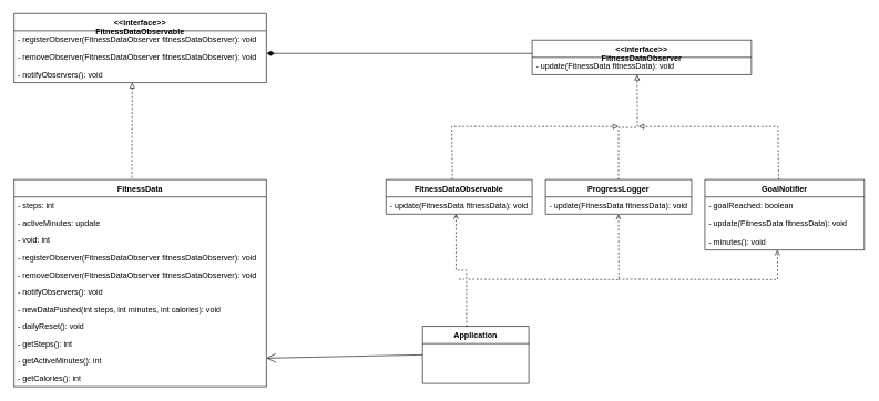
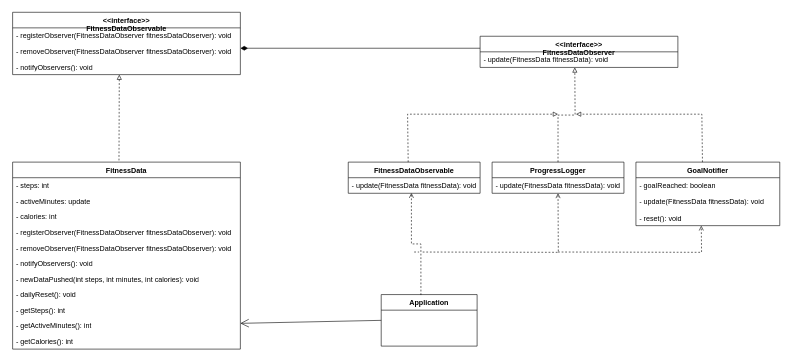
  <mxCell id="0" />
  <mxCell id="1" parent="0" />
  <mxCell id="2" value="FitnessDataObservable" style="swimlane;fontStyle=1;align=center;verticalAlign=top;childLayout=stackLayout;horizontal=1;startSize=26;horizontalStack=0;resizeParent=1;resizeParentMax=0;resizeLast=0;collapsible=1;marginBottom=0;whiteSpace=wrap;html=1;" parent="1" vertex="1"><mxGeometry x="580" y="270" width="220" height="52" as="geometry" /></mxCell>
  <mxCell id="3" value="- update(FitnessData fitnessData): void" style="text;strokeColor=none;fillColor=none;align=left;verticalAlign=top;spacingLeft=4;spacingRight=4;overflow=hidden;rotatable=0;points=[[0,0.5],[1,0.5]];portConstraint=eastwest;whiteSpace=wrap;html=1;" parent="2" vertex="1"><mxGeometry y="26" width="220" height="26" as="geometry" /></mxCell>
  <mxCell id="4" value="ProgressLogger" style="swimlane;fontStyle=1;align=center;verticalAlign=top;childLayout=stackLayout;horizontal=1;startSize=26;horizontalStack=0;resizeParent=1;resizeParentMax=0;resizeLast=0;collapsible=1;marginBottom=0;whiteSpace=wrap;html=1;" parent="1" vertex="1"><mxGeometry x="820" y="270" width="220" height="52" as="geometry" /></mxCell>
  <mxCell id="5" value="- update(FitnessData fitnessData): void" style="text;strokeColor=none;fillColor=none;align=left;verticalAlign=top;spacingLeft=4;spacingRight=4;overflow=hidden;rotatable=0;points=[[0,0.5],[1,0.5]];portConstraint=eastwest;whiteSpace=wrap;html=1;" parent="4" vertex="1"><mxGeometry y="26" width="220" height="26" as="geometry" /></mxCell>
  <mxCell id="6" value="GoalNotifier" style="swimlane;fontStyle=1;align=center;verticalAlign=top;childLayout=stackLayout;horizontal=1;startSize=26;horizontalStack=0;resizeParent=1;resizeParentMax=0;resizeLast=0;collapsible=1;marginBottom=0;whiteSpace=wrap;html=1;" parent="1" vertex="1"><mxGeometry x="1060" y="270" width="240" height="106" as="geometry" /></mxCell>
  <mxCell id="7" value="- goalReached: boolean" style="text;strokeColor=none;fillColor=none;align=left;verticalAlign=top;spacingLeft=4;spacingRight=4;overflow=hidden;rotatable=0;points=[[0,0.5],[1,0.5]];portConstraint=eastwest;whiteSpace=wrap;html=1;" parent="6" vertex="1"><mxGeometry y="26" width="240" height="26" as="geometry" /></mxCell>
  <mxCell id="8" value="- update(FitnessData fitnessData): void" style="text;strokeColor=none;fillColor=none;align=left;verticalAlign=top;spacingLeft=4;spacingRight=4;overflow=hidden;rotatable=0;points=[[0,0.5],[1,0.5]];portConstraint=eastwest;whiteSpace=wrap;html=1;" parent="6" vertex="1"><mxGeometry y="52" width="240" height="28" as="geometry" /></mxCell>
- <mxCell id="9" value="- minutes(): void" style="text;strokeColor=none;fillColor=none;align=left;verticalAlign=top;spacingLeft=4;spacingRight=4;overflow=hidden;rotatable=0;points=[[0,0.5],[1,0.5]];portConstraint=eastwest;whiteSpace=wrap;html=1;" parent="6" vertex="1"><mxGeometry y="80" width="240" height="26" as="geometry" /></mxCell>
+ <mxCell id="9" value="- reset(): void" style="text;strokeColor=none;fillColor=none;align=left;verticalAlign=top;spacingLeft=4;spacingRight=4;overflow=hidden;rotatable=0;points=[[0,0.5],[1,0.5]];portConstraint=eastwest;whiteSpace=wrap;html=1;" parent="6" vertex="1"><mxGeometry y="80" width="240" height="26" as="geometry" /></mxCell>
  <mxCell id="10" value="FitnessData" style="swimlane;fontStyle=1;align=center;verticalAlign=top;childLayout=stackLayout;horizontal=1;startSize=26;horizontalStack=0;resizeParent=1;resizeParentMax=0;resizeLast=0;collapsible=1;marginBottom=0;whiteSpace=wrap;html=1;" parent="1" vertex="1"><mxGeometry x="20" y="270" width="380" height="312" as="geometry" /></mxCell>
  <mxCell id="11" value="- steps: int" style="text;strokeColor=none;fillColor=none;align=left;verticalAlign=top;spacingLeft=4;spacingRight=4;overflow=hidden;rotatable=0;points=[[0,0.5],[1,0.5]];portConstraint=eastwest;whiteSpace=wrap;html=1;" parent="10" vertex="1"><mxGeometry y="26" width="380" height="26" as="geometry" /></mxCell>
  <mxCell id="12" value="- activeMinutes: update" style="text;strokeColor=none;fillColor=none;align=left;verticalAlign=top;spacingLeft=4;spacingRight=4;overflow=hidden;rotatable=0;points=[[0,0.5],[1,0.5]];portConstraint=eastwest;whiteSpace=wrap;html=1;" parent="10" vertex="1"><mxGeometry y="52" width="380" height="26" as="geometry" /></mxCell>
- <mxCell id="13" value="- void: int" style="text;strokeColor=none;fillColor=none;align=left;verticalAlign=top;spacingLeft=4;spacingRight=4;overflow=hidden;rotatable=0;points=[[0,0.5],[1,0.5]];portConstraint=eastwest;whiteSpace=wrap;html=1;" parent="10" vertex="1"><mxGeometry y="78" width="380" height="26" as="geometry" /></mxCell>
+ <mxCell id="13" value="- calories: int" style="text;strokeColor=none;fillColor=none;align=left;verticalAlign=top;spacingLeft=4;spacingRight=4;overflow=hidden;rotatable=0;points=[[0,0.5],[1,0.5]];portConstraint=eastwest;whiteSpace=wrap;html=1;" parent="10" vertex="1"><mxGeometry y="78" width="380" height="26" as="geometry" /></mxCell>
  <mxCell id="14" value="- registerObserver(FitnessDataObserver fitnessDataObserver): void" style="text;strokeColor=none;fillColor=none;align=left;verticalAlign=top;spacingLeft=4;spacingRight=4;overflow=hidden;rotatable=0;points=[[0,0.5],[1,0.5]];portConstraint=eastwest;whiteSpace=wrap;html=1;" parent="10" vertex="1"><mxGeometry y="104" width="380" height="26" as="geometry" /></mxCell>
  <mxCell id="15" value="- removeObserver(FitnessDataObserver fitnessDataObserver): void" style="text;strokeColor=none;fillColor=none;align=left;verticalAlign=top;spacingLeft=4;spacingRight=4;overflow=hidden;rotatable=0;points=[[0,0.5],[1,0.5]];portConstraint=eastwest;whiteSpace=wrap;html=1;" parent="10" vertex="1"><mxGeometry y="130" width="380" height="26" as="geometry" /></mxCell>
  <mxCell id="16" value="- notifyObservers(): void" style="text;strokeColor=none;fillColor=none;align=left;verticalAlign=top;spacingLeft=4;spacingRight=4;overflow=hidden;rotatable=0;points=[[0,0.5],[1,0.5]];portConstraint=eastwest;whiteSpace=wrap;html=1;" parent="10" vertex="1"><mxGeometry y="156" width="380" height="26" as="geometry" /></mxCell>
  <mxCell id="17" value="- newDataPushed(int steps, int minutes, int calories): void" style="text;strokeColor=none;fillColor=none;align=left;verticalAlign=top;spacingLeft=4;spacingRight=4;overflow=hidden;rotatable=0;points=[[0,0.5],[1,0.5]];portConstraint=eastwest;whiteSpace=wrap;html=1;" parent="10" vertex="1"><mxGeometry y="182" width="380" height="26" as="geometry" /></mxCell>
  <mxCell id="18" value="- dailyReset(): void" style="text;strokeColor=none;fillColor=none;align=left;verticalAlign=top;spacingLeft=4;spacingRight=4;overflow=hidden;rotatable=0;points=[[0,0.5],[1,0.5]];portConstraint=eastwest;whiteSpace=wrap;html=1;" parent="10" vertex="1"><mxGeometry y="208" width="380" height="26" as="geometry" /></mxCell>
  <mxCell id="19" value="- getSteps(): int" style="text;strokeColor=none;fillColor=none;align=left;verticalAlign=top;spacingLeft=4;spacingRight=4;overflow=hidden;rotatable=0;points=[[0,0.5],[1,0.5]];portConstraint=eastwest;whiteSpace=wrap;html=1;" parent="10" vertex="1"><mxGeometry y="234" width="380" height="26" as="geometry" /></mxCell>
  <mxCell id="20" value="- getActiveMinutes(): int" style="text;strokeColor=none;fillColor=none;align=left;verticalAlign=top;spacingLeft=4;spacingRight=4;overflow=hidden;rotatable=0;points=[[0,0.5],[1,0.5]];portConstraint=eastwest;whiteSpace=wrap;html=1;" parent="10" vertex="1"><mxGeometry y="260" width="380" height="26" as="geometry" /></mxCell>
  <mxCell id="21" value="- getCalories(): int" style="text;strokeColor=none;fillColor=none;align=left;verticalAlign=top;spacingLeft=4;spacingRight=4;overflow=hidden;rotatable=0;points=[[0,0.5],[1,0.5]];portConstraint=eastwest;whiteSpace=wrap;html=1;" parent="10" vertex="1"><mxGeometry y="286" width="380" height="26" as="geometry" /></mxCell>
  <mxCell id="22" value="Application" style="swimlane;fontStyle=1;align=center;verticalAlign=top;childLayout=stackLayout;horizontal=1;startSize=26;horizontalStack=0;resizeParent=1;resizeParentMax=0;resizeLast=0;collapsible=1;marginBottom=0;whiteSpace=wrap;html=1;" parent="1" vertex="1"><mxGeometry x="635" y="491" width="160" height="86" as="geometry" /></mxCell>
  <mxCell id="23" value="&amp;lt;&amp;lt;interface&amp;gt;&amp;gt;&lt;div&gt;FitnessDataObserver&lt;/div&gt;" style="swimlane;fontStyle=1;align=center;verticalAlign=top;childLayout=stackLayout;horizontal=1;startSize=26;horizontalStack=0;resizeParent=1;resizeParentMax=0;resizeLast=0;collapsible=1;marginBottom=0;whiteSpace=wrap;html=1;" parent="1" vertex="1"><mxGeometry x="800" y="60" width="330" height="52" as="geometry" /></mxCell>
  <mxCell id="24" value="- update(FitnessData fitnessData): void" style="text;strokeColor=none;fillColor=none;align=left;verticalAlign=top;spacingLeft=4;spacingRight=4;overflow=hidden;rotatable=0;points=[[0,0.5],[1,0.5]];portConstraint=eastwest;whiteSpace=wrap;html=1;" parent="23" vertex="1"><mxGeometry y="26" width="330" height="26" as="geometry" /></mxCell>
  <mxCell id="25" value="" style="html=1;labelBackgroundColor=#ffffff;jettySize=auto;orthogonalLoop=1;fontSize=14;rounded=0;jumpStyle=gap;edgeStyle=orthogonalEdgeStyle;startArrow=none;endArrow=block;endFill=0;dashed=1;strokeWidth=1;" parent="1" source="4" edge="1"><mxGeometry width="48" height="48" relative="1" as="geometry"><mxPoint x="910" y="160" as="sourcePoint" /><mxPoint x="958" y="112" as="targetPoint" /></mxGeometry></mxCell>
  <mxCell id="26" value="" style="html=1;labelBackgroundColor=#ffffff;jettySize=auto;orthogonalLoop=1;fontSize=14;rounded=0;jumpStyle=gap;edgeStyle=orthogonalEdgeStyle;startArrow=none;endArrow=block;endFill=0;dashed=1;strokeWidth=1;" parent="1" edge="1"><mxGeometry width="48" height="48" relative="1" as="geometry"><mxPoint x="680" y="270" as="sourcePoint" /><mxPoint x="930" y="190" as="targetPoint" /><Array as="points"><mxPoint x="679" y="270" /><mxPoint x="679" y="190" /></Array></mxGeometry></mxCell>
  <mxCell id="27" value="" style="html=1;labelBackgroundColor=#ffffff;jettySize=auto;orthogonalLoop=1;fontSize=14;rounded=0;jumpStyle=gap;edgeStyle=orthogonalEdgeStyle;startArrow=none;endArrow=block;endFill=0;dashed=1;strokeWidth=1;" parent="1" edge="1"><mxGeometry width="48" height="48" relative="1" as="geometry"><mxPoint x="1171" y="270" as="sourcePoint" /><mxPoint x="960" y="190" as="targetPoint" /><Array as="points"><mxPoint x="1170" y="270" /><mxPoint x="1170" y="190" /></Array></mxGeometry></mxCell>
  <mxCell id="28" value="&amp;lt;&amp;lt;interface&amp;gt;&amp;gt;&lt;div&gt;FitnessDataObservable&lt;/div&gt;&lt;div&gt;&lt;br&gt;&lt;/div&gt;" style="swimlane;fontStyle=1;align=center;verticalAlign=top;childLayout=stackLayout;horizontal=1;startSize=26;horizontalStack=0;resizeParent=1;resizeParentMax=0;resizeLast=0;collapsible=1;marginBottom=0;whiteSpace=wrap;html=1;" parent="1" vertex="1"><mxGeometry x="20" y="20" width="380" height="104" as="geometry" /></mxCell>
  <mxCell id="29" value="- registerObserver(FitnessDataObserver fitnessDataObserver): void" style="text;strokeColor=none;fillColor=none;align=left;verticalAlign=top;spacingLeft=4;spacingRight=4;overflow=hidden;rotatable=0;points=[[0,0.5],[1,0.5]];portConstraint=eastwest;whiteSpace=wrap;html=1;" parent="28" vertex="1"><mxGeometry y="26" width="380" height="26" as="geometry" /></mxCell>
  <mxCell id="30" value="- removeObserver(FitnessDataObserver fitnessDataObserver): void" style="text;strokeColor=none;fillColor=none;align=left;verticalAlign=top;spacingLeft=4;spacingRight=4;overflow=hidden;rotatable=0;points=[[0,0.5],[1,0.5]];portConstraint=eastwest;whiteSpace=wrap;html=1;" parent="28" vertex="1"><mxGeometry y="52" width="380" height="26" as="geometry" /></mxCell>
  <mxCell id="31" value="- notifyObservers(): void" style="text;strokeColor=none;fillColor=none;align=left;verticalAlign=top;spacingLeft=4;spacingRight=4;overflow=hidden;rotatable=0;points=[[0,0.5],[1,0.5]];portConstraint=eastwest;whiteSpace=wrap;html=1;" parent="28" vertex="1"><mxGeometry y="78" width="380" height="26" as="geometry" /></mxCell>
  <mxCell id="32" value="" style="html=1;labelBackgroundColor=#ffffff;jettySize=auto;orthogonalLoop=1;fontSize=14;rounded=0;jumpStyle=gap;edgeStyle=orthogonalEdgeStyle;startArrow=none;endArrow=block;endFill=0;dashed=1;strokeWidth=1;exitX=0.467;exitY=-0.009;exitDx=0;exitDy=0;exitPerimeter=0;" parent="1" source="10" edge="1"><mxGeometry width="48" height="48" relative="1" as="geometry"><mxPoint x="190" y="270" as="sourcePoint" /><mxPoint x="198" y="124" as="targetPoint" /><Array as="points"><mxPoint x="198" y="200" /><mxPoint x="198" y="200" /></Array></mxGeometry></mxCell>
  <mxCell id="33" value="" style="html=1;startArrow=diamondThin;startFill=1;edgeStyle=elbowEdgeStyle;elbow=vertical;startSize=10;endArrow=none;endFill=0;entryX=0;entryY=0.385;entryDx=0;entryDy=0;entryPerimeter=0;" parent="1" target="23" edge="1"><mxGeometry width="160" relative="1" as="geometry"><mxPoint x="400" y="80" as="sourcePoint" /><mxPoint x="560" y="80" as="targetPoint" /></mxGeometry></mxCell>
  <mxCell id="34" value="" style="endArrow=open;endFill=1;endSize=12;html=1;exitX=0;exitY=0.5;exitDx=0;exitDy=0;" parent="1" source="22" edge="1"><mxGeometry width="160" relative="1" as="geometry"><mxPoint x="440" y="550" as="sourcePoint" /><mxPoint x="400" y="539" as="targetPoint" /></mxGeometry></mxCell>
  <mxCell id="35" value="" style="html=1;labelBackgroundColor=#ffffff;jettySize=auto;orthogonalLoop=1;fontSize=14;rounded=0;jumpStyle=gap;edgeStyle=orthogonalEdgeStyle;startArrow=none;endArrow=open;dashed=1;strokeWidth=1;exitX=0.414;exitY=0.009;exitDx=0;exitDy=0;exitPerimeter=0;entryX=0.479;entryY=0.985;entryDx=0;entryDy=0;entryPerimeter=0;" parent="1" source="22" target="3" edge="1"><mxGeometry width="48" height="48" relative="1" as="geometry"><mxPoint x="665.75" y="428" as="sourcePoint" /><mxPoint x="713.75" y="380" as="targetPoint" /></mxGeometry></mxCell>
  <mxCell id="36" value="" style="html=1;labelBackgroundColor=#ffffff;jettySize=auto;orthogonalLoop=1;fontSize=14;rounded=0;jumpStyle=gap;edgeStyle=orthogonalEdgeStyle;startArrow=none;endArrow=open;dashed=1;strokeWidth=1;entryX=0.479;entryY=0.985;entryDx=0;entryDy=0;entryPerimeter=0;" parent="1" edge="1"><mxGeometry width="48" height="48" relative="1" as="geometry"><mxPoint x="690" y="420" as="sourcePoint" /><mxPoint x="930" y="322" as="targetPoint" /></mxGeometry></mxCell>
  <mxCell id="37" value="" style="html=1;labelBackgroundColor=#ffffff;jettySize=auto;orthogonalLoop=1;fontSize=14;rounded=0;jumpStyle=gap;edgeStyle=orthogonalEdgeStyle;startArrow=none;endArrow=open;dashed=1;strokeWidth=1;entryX=0.479;entryY=0.985;entryDx=0;entryDy=0;entryPerimeter=0;" parent="1" edge="1"><mxGeometry width="48" height="48" relative="1" as="geometry"><mxPoint x="930" y="420" as="sourcePoint" /><mxPoint x="1169" y="376" as="targetPoint" /></mxGeometry></mxCell>
